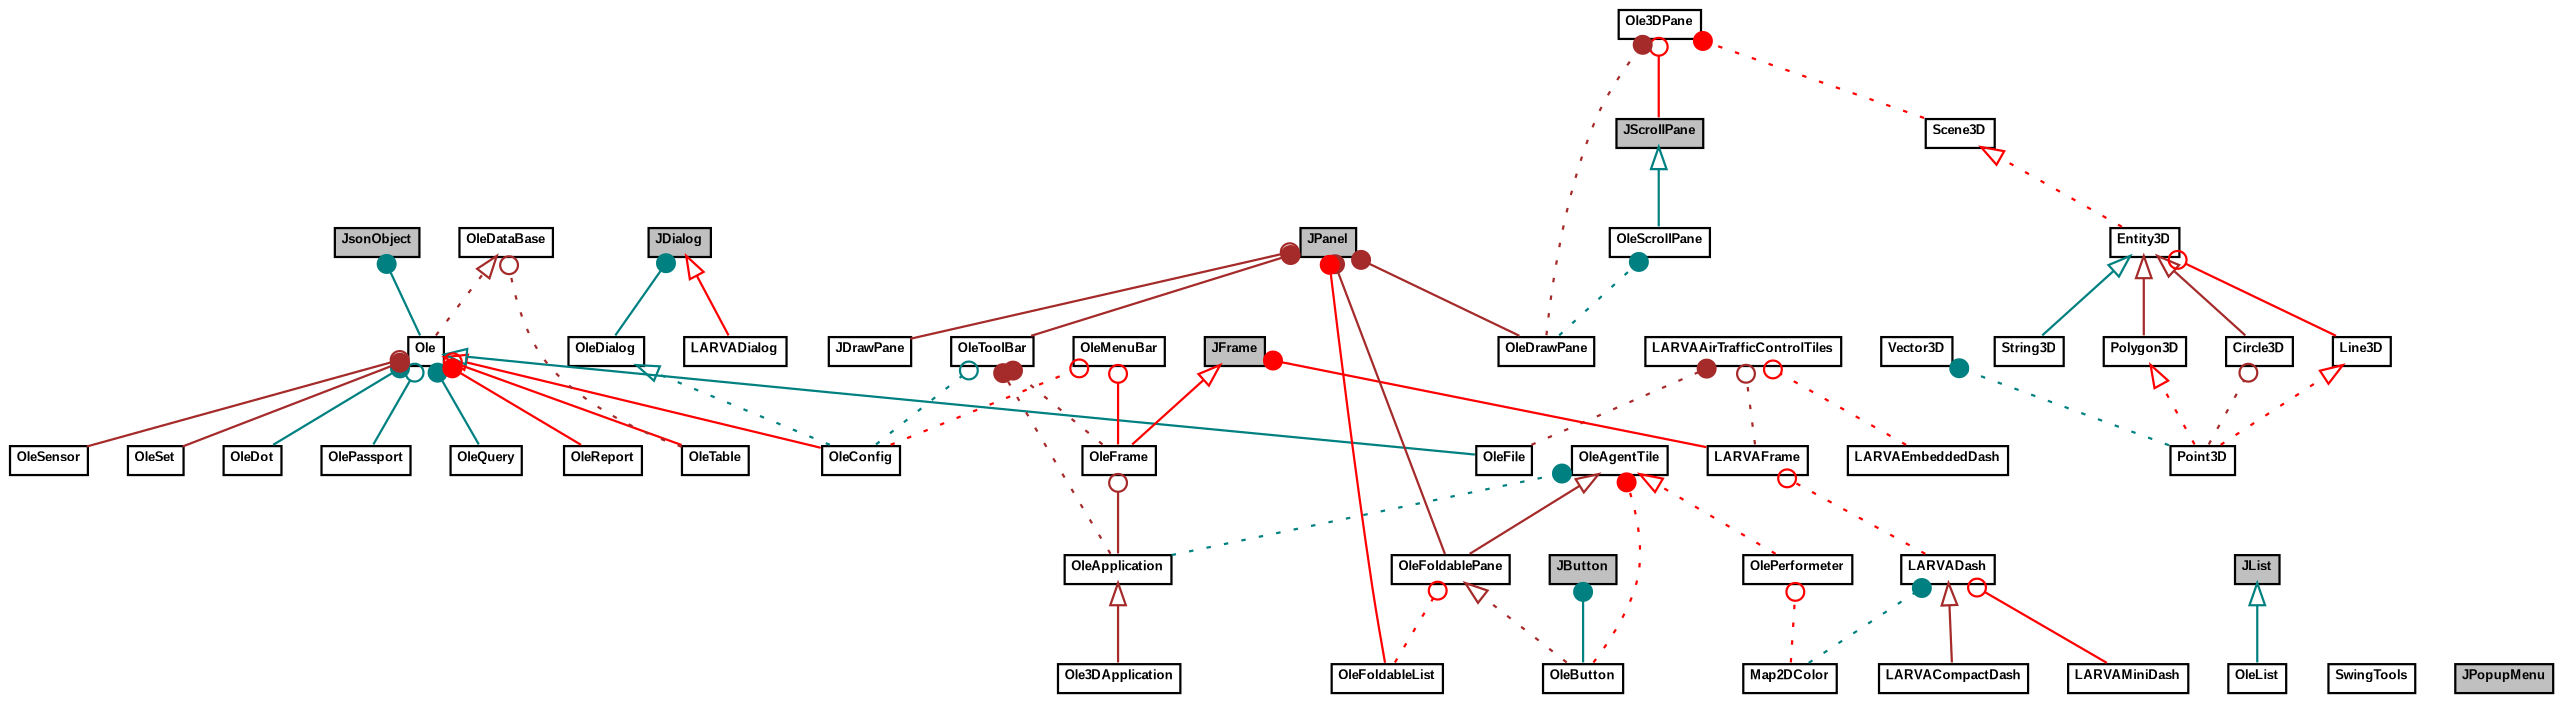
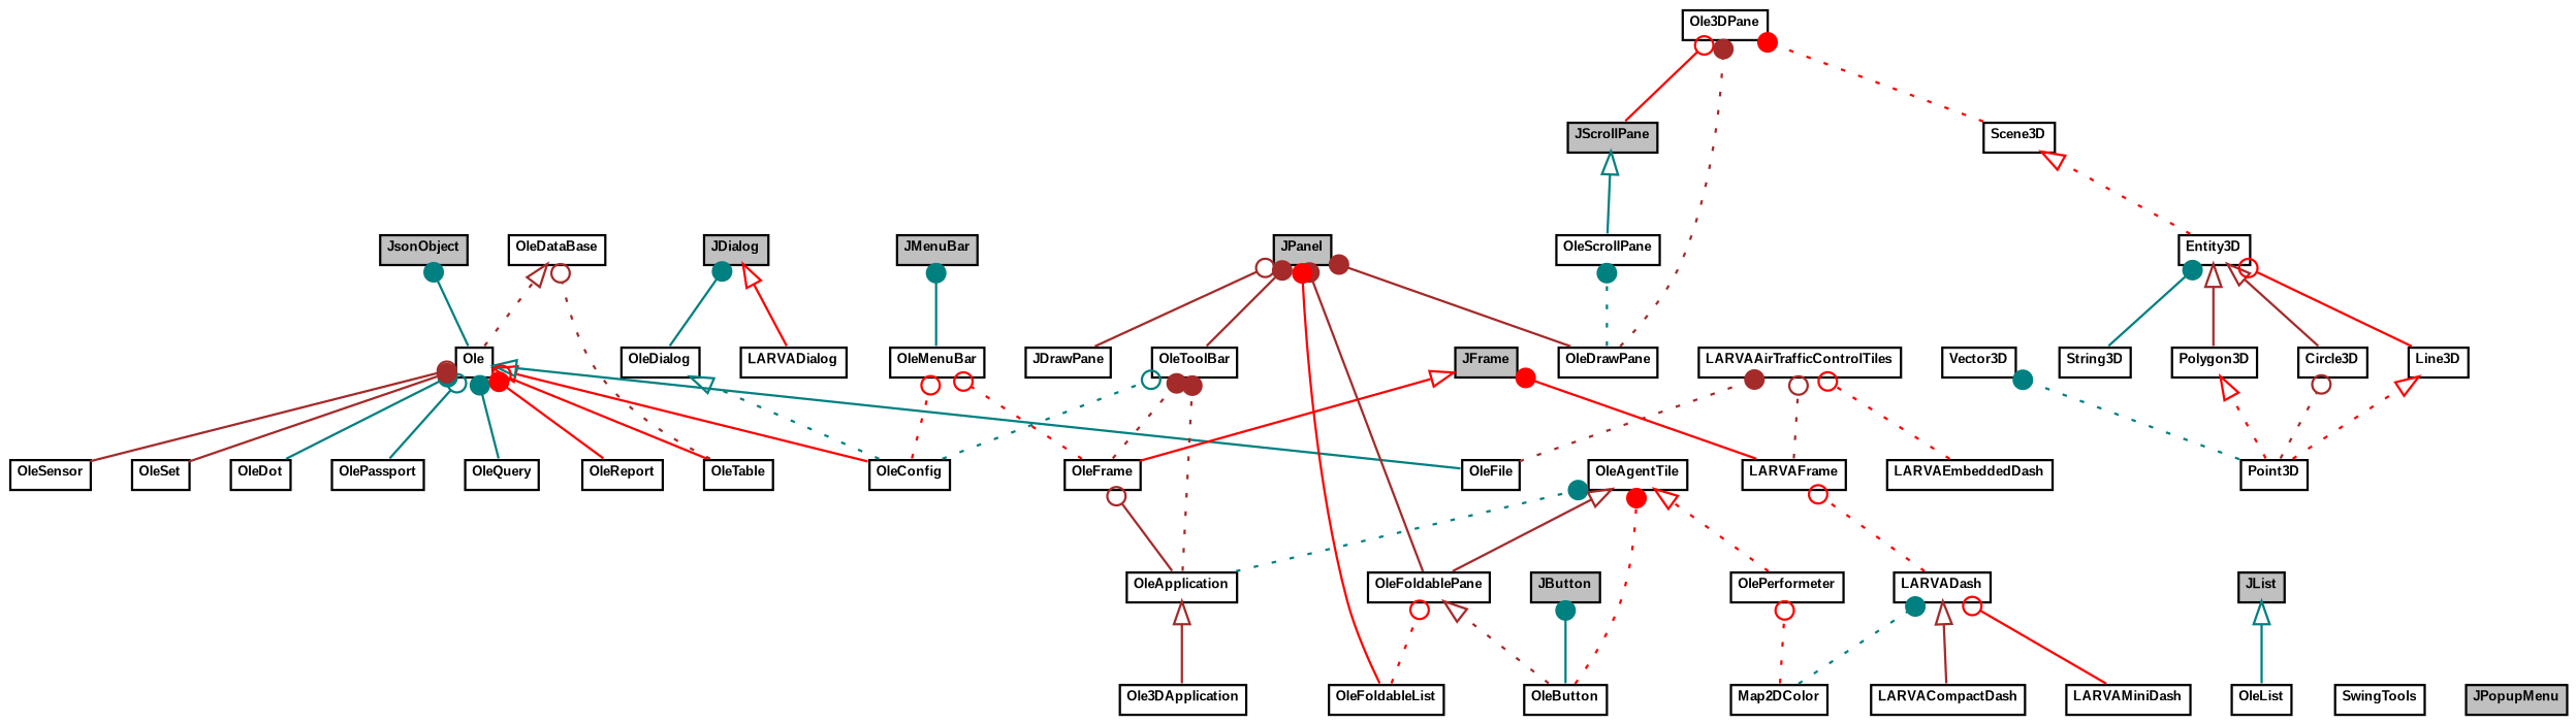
  digraph {
    rankdir=BT
    node [shape=plain]
    edge [arrowhead=dot color=red penwidth=1]
    n1 [label=<<table border="0" cellborder="1" cellspacing="0"><tr><td bgcolor="white"><FONT face="Arial" POINT-SIZE="6"><b>Ole</b></FONT></td></tr> </table>>]
    n2 [label=<<table border="0" cellborder="1" cellspacing="0"><tr><td bgcolor="white"><FONT face="Arial" POINT-SIZE="6"><b>OleDataBase</b></FONT></td></tr> </table>>]
    n3 [label=<<table border="0" cellborder="1" cellspacing="0"><tr><td bgcolor="gray"><FONT face="Arial" POINT-SIZE="6"><b>JsonObject</b></FONT></td></tr> </table>>]
    n4 [label=<<table border="0" cellborder="1" cellspacing="0"><tr><td bgcolor="white"><FONT face="Arial" POINT-SIZE="6"><b>OleConfig</b></FONT></td></tr> </table>>]
    n5 [label=<<table border="0" cellborder="1" cellspacing="0"><tr><td bgcolor="white"><FONT face="Arial" POINT-SIZE="6"><b>OleDialog</b></FONT></td></tr> </table>>]
    n6 [label=<<table border="0" cellborder="1" cellspacing="0"><tr><td bgcolor="white"><FONT face="Arial" POINT-SIZE="6"><b>OleMenuBar</b></FONT></td></tr> </table>>]
    n7 [label=<<table border="0" cellborder="1" cellspacing="0"><tr><td bgcolor="white"><FONT face="Arial" POINT-SIZE="6"><b>OleToolBar</b></FONT></td></tr> </table>>]
    n8 [label=<<table border="0" cellborder="1" cellspacing="0"><tr><td bgcolor="gray"><FONT face="Arial" POINT-SIZE="6"><b>JDialog</b></FONT></td></tr> </table>>]
+   n9 [label=<<table border="0" cellborder="1" cellspacing="0"><tr><td bgcolor="gray"><FONT face="Arial" POINT-SIZE="6"><b>JMenuBar</b></FONT></td></tr> </table>>]
    n10 [label=<<table border="0" cellborder="1" cellspacing="0"><tr><td bgcolor="gray"><FONT face="Arial" POINT-SIZE="6"><b>JPanel</b></FONT></td></tr> </table>>]
    n11 [label=<<table border="0" cellborder="1" cellspacing="0"><tr><td bgcolor="white"><FONT face="Arial" POINT-SIZE="6"><b>OleDot</b></FONT></td></tr> </table>>]
    n12 [label=<<table border="0" cellborder="1" cellspacing="0"><tr><td bgcolor="white"><FONT face="Arial" POINT-SIZE="6"><b>OleFile</b></FONT></td></tr> </table>>]
    n13 [label=<<table border="0" cellborder="1" cellspacing="0"><tr><td bgcolor="white"><FONT face="Arial" POINT-SIZE="6"><b>LARVAAirTrafficControlTiles</b></FONT></td></tr> </table>>]
    n14 [label=<<table border="0" cellborder="1" cellspacing="0"><tr><td bgcolor="white"><FONT face="Arial" POINT-SIZE="6"><b>OlePassport</b></FONT></td></tr> </table>>]
    n15 [label=<<table border="0" cellborder="1" cellspacing="0"><tr><td bgcolor="white"><FONT face="Arial" POINT-SIZE="6"><b>OleQuery</b></FONT></td></tr> </table>>]
    n16 [label=<<table border="0" cellborder="1" cellspacing="0"><tr><td bgcolor="white"><FONT face="Arial" POINT-SIZE="6"><b>OleReport</b></FONT></td></tr> </table>>]
    n17 [label=<<table border="0" cellborder="1" cellspacing="0"><tr><td bgcolor="white"><FONT face="Arial" POINT-SIZE="6"><b>OleSensor</b></FONT></td></tr> </table>>]
    n18 [label=<<table border="0" cellborder="1" cellspacing="0"><tr><td bgcolor="white"><FONT face="Arial" POINT-SIZE="6"><b>OleSet</b></FONT></td></tr> </table>>]
    n19 [label=<<table border="0" cellborder="1" cellspacing="0"><tr><td bgcolor="white"><FONT face="Arial" POINT-SIZE="6"><b>OleTable</b></FONT></td></tr> </table>>]
    n20 [label=<<table border="0" cellborder="1" cellspacing="0"><tr><td bgcolor="white"><FONT face="Arial" POINT-SIZE="6"><b>JDrawPane</b></FONT></td></tr> </table>>]
    n21 [label=<<table border="0" cellborder="1" cellspacing="0"><tr><td bgcolor="white"><FONT face="Arial" POINT-SIZE="6"><b>LARVACompactDash</b></FONT></td></tr> </table>>]
    n22 [label=<<table border="0" cellborder="1" cellspacing="0"><tr><td bgcolor="white"><FONT face="Arial" POINT-SIZE="6"><b>LARVADash</b></FONT></td></tr> </table>>]
    n23 [label=<<table border="0" cellborder="1" cellspacing="0"><tr><td bgcolor="white"><FONT face="Arial" POINT-SIZE="6"><b>LARVAFrame</b></FONT></td></tr> </table>>]
    n24 [label=<<table border="0" cellborder="1" cellspacing="0"><tr><td bgcolor="white"><FONT face="Arial" POINT-SIZE="6"><b>LARVADialog</b></FONT></td></tr> </table>>]
    n25 [label=<<table border="0" cellborder="1" cellspacing="0"><tr><td bgcolor="white"><FONT face="Arial" POINT-SIZE="6"><b>LARVAEmbeddedDash</b></FONT></td></tr> </table>>]
    n26 [label=<<table border="0" cellborder="1" cellspacing="0"><tr><td bgcolor="gray"><FONT face="Arial" POINT-SIZE="6"><b>JFrame</b></FONT></td></tr> </table>>]
    n27 [label=<<table border="0" cellborder="1" cellspacing="0"><tr><td bgcolor="white"><FONT face="Arial" POINT-SIZE="6"><b>LARVAMiniDash</b></FONT></td></tr> </table>>]
    n28 [label=<<table border="0" cellborder="1" cellspacing="0"><tr><td bgcolor="white"><FONT face="Arial" POINT-SIZE="6"><b>Ole3DApplication</b></FONT></td></tr> </table>>]
    n29 [label=<<table border="0" cellborder="1" cellspacing="0"><tr><td bgcolor="white"><FONT face="Arial" POINT-SIZE="6"><b>OleApplication</b></FONT></td></tr> </table>>]
    n30 [label=<<table border="0" cellborder="1" cellspacing="0"><tr><td bgcolor="white"><FONT face="Arial" POINT-SIZE="6"><b>OleAgentTile</b></FONT></td></tr> </table>>]
    n31 [label=<<table border="0" cellborder="1" cellspacing="0"><tr><td bgcolor="white"><FONT face="Arial" POINT-SIZE="6"><b>OleFrame</b></FONT></td></tr> </table>>]
    n32 [label=<<table border="0" cellborder="1" cellspacing="0"><tr><td bgcolor="white"><FONT face="Arial" POINT-SIZE="6"><b>Ole3DPane</b></FONT></td></tr> </table>>]
    n33 [label=<<table border="0" cellborder="1" cellspacing="0"><tr><td bgcolor="gray"><FONT face="Arial" POINT-SIZE="6"><b>JScrollPane</b></FONT></td></tr> </table>>]
    n34 [label=<<table border="0" cellborder="1" cellspacing="0"><tr><td bgcolor="white"><FONT face="Arial" POINT-SIZE="6"><b>OleFoldablePane</b></FONT></td></tr> </table>>]
    n35 [label=<<table border="0" cellborder="1" cellspacing="0"><tr><td bgcolor="white"><FONT face="Arial" POINT-SIZE="6"><b>OleButton</b></FONT></td></tr> </table>>]
    n36 [label=<<table border="0" cellborder="1" cellspacing="0"><tr><td bgcolor="gray"><FONT face="Arial" POINT-SIZE="6"><b>JButton</b></FONT></td></tr> </table>>]
    n37 [label=<<table border="0" cellborder="1" cellspacing="0"><tr><td bgcolor="white"><FONT face="Arial" POINT-SIZE="6"><b>OleDrawPane</b></FONT></td></tr> </table>>]
    n38 [label=<<table border="0" cellborder="1" cellspacing="0"><tr><td bgcolor="white"><FONT face="Arial" POINT-SIZE="6"><b>OleScrollPane</b></FONT></td></tr> </table>>]
    n39 [label=<<table border="0" cellborder="1" cellspacing="0"><tr><td bgcolor="white"><FONT face="Arial" POINT-SIZE="6"><b>OleFoldableList</b></FONT></td></tr> </table>>]
    n40 [label=<<table border="0" cellborder="1" cellspacing="0"><tr><td bgcolor="white"><FONT face="Arial" POINT-SIZE="6"><b>OleList</b></FONT></td></tr> </table>>]
    n41 [label=<<table border="0" cellborder="1" cellspacing="0"><tr><td bgcolor="gray"><FONT face="Arial" POINT-SIZE="6"><b>JList</b></FONT></td></tr> </table>>]
    n42 [label=<<table border="0" cellborder="1" cellspacing="0"><tr><td bgcolor="white"><FONT face="Arial" POINT-SIZE="6"><b>OlePerformeter</b></FONT></td></tr> </table>>]
    n43 [label=<<table border="0" cellborder="1" cellspacing="0"><tr><td bgcolor="white"><FONT face="Arial" POINT-SIZE="6"><b>SwingTools</b></FONT></td></tr> </table>>]
    n44 [label=<<table border="0" cellborder="1" cellspacing="0"><tr><td bgcolor="white"><FONT face="Arial" POINT-SIZE="6"><b>Circle3D</b></FONT></td></tr> </table>>]
    n45 [label=<<table border="0" cellborder="1" cellspacing="0"><tr><td bgcolor="white"><FONT face="Arial" POINT-SIZE="6"><b>Entity3D</b></FONT></td></tr> </table>>]
    n46 [label=<<table border="0" cellborder="1" cellspacing="0"><tr><td bgcolor="white"><FONT face="Arial" POINT-SIZE="6"><b>Scene3D</b></FONT></td></tr> </table>>]
    n47 [label=<<table border="0" cellborder="1" cellspacing="0"><tr><td bgcolor="white"><FONT face="Arial" POINT-SIZE="6"><b>Line3D</b></FONT></td></tr> </table>>]
    n48 [label=<<table border="0" cellborder="1" cellspacing="0"><tr><td bgcolor="white"><FONT face="Arial" POINT-SIZE="6"><b>Point3D</b></FONT></td></tr> </table>>]
    n49 [label=<<table border="0" cellborder="1" cellspacing="0"><tr><td bgcolor="white"><FONT face="Arial" POINT-SIZE="6"><b>Polygon3D</b></FONT></td></tr> </table>>]
    n50 [label=<<table border="0" cellborder="1" cellspacing="0"><tr><td bgcolor="white"><FONT face="Arial" POINT-SIZE="6"><b>Vector3D</b></FONT></td></tr> </table>>]
    n51 [label=<<table border="0" cellborder="1" cellspacing="0"><tr><td bgcolor="white"><FONT face="Arial" POINT-SIZE="6"><b>String3D</b></FONT></td></tr> </table>>]
    n52 [label=<<table border="0" cellborder="1" cellspacing="0"><tr><td bgcolor="white"><FONT face="Arial" POINT-SIZE="6"><b>Map2DColor</b></FONT></td></tr> </table>>]
    n53 [label=<<table border="0" cellborder="1" cellspacing="0"><tr><td bgcolor="gray"><FONT face="Arial" POINT-SIZE="6"><b>JPopupMenu</b></FONT></td></tr> </table>>]
    n1 -> n2 [arrowhead=onormal color=brown style=dotted]
    n1 -> n3 [color=teal]
    n4 -> n1 [arrowhead=onormal]
    n4 -> n5 [arrowhead=onormal color=teal style=dotted]
    n4 -> n6 [arrowhead=odot style=dotted]
    n4 -> n7 [arrowhead=odot color=teal style=dotted]
    n5 -> n8 [color=teal]
+   n6 -> n9 [color=teal]
    n7 -> n10 [color=brown]
    n11 -> n1 [color=teal]
    n12 -> n1 [arrowhead=onormal color=teal]
    n12 -> n13 [color=brown style=dotted]
    n14 -> n1 [arrowhead=odot color=teal]
    n15 -> n1 [color=teal]
    n16 -> n1
    n17 -> n1 [arrowhead=odot color=brown]
    n18 -> n1 [color=brown]
    n19 -> n1 [arrowhead=odot]
    n19 -> n2 [arrowhead=odot color=brown style=dotted]
    n20 -> n10 [arrowhead=odot color=brown]
    n21 -> n22 [arrowhead=onormal color=brown]
    n22 -> n23 [arrowhead=odot style=dotted]
    n23 -> n13 [arrowhead=odot color=brown style=dotted]
    n23 -> n26
    n24 -> n8 [arrowhead=onormal]
    n25 -> n13 [arrowhead=odot style=dotted]
    n27 -> n22 [arrowhead=odot]
    n28 -> n29 [arrowhead=onormal color=brown]
    n29 -> n7 [color=brown style=dotted]
    n29 -> n30 [color=teal style=dotted]
    n29 -> n31 [arrowhead=odot color=brown]
-   n31 -> n6 [arrowhead=odot style=solid]
+   n31 -> n6 [arrowhead=odot style=dotted]
    n31 -> n7 [color=brown style=dotted]
    n31 -> n26 [arrowhead=onormal]
    n33 -> n32 [arrowhead=odot]
    n34 -> n10 [color=brown]
    n34 -> n30 [arrowhead=onormal color=brown]
    n35 -> n30 [style=dotted]
    n35 -> n34 [arrowhead=onormal color=brown style=dotted]
    n35 -> n36 [color=teal]
    n37 -> n10 [color=brown]
    n37 -> n32 [color=brown style=dotted]
    n37 -> n38 [color=teal style=dotted]
    n38 -> n33 [arrowhead=onormal color=teal]
    n39 -> n10
    n39 -> n34 [arrowhead=odot style=dotted]
    n40 -> n41 [arrowhead=onormal color=teal]
    n42 -> n30 [arrowhead=onormal style=dotted]
    n44 -> n45 [arrowhead=onormal color=brown]
    n45 -> n46 [arrowhead=onormal style=dotted]
    n46 -> n32 [style=dotted]
    n47 -> n45 [arrowhead=odot]
    n48 -> n44 [arrowhead=odot color=brown style=dotted]
    n48 -> n47 [arrowhead=onormal style=dotted]
    n48 -> n49 [arrowhead=onormal style=dotted]
    n48 -> n50 [color=teal style=dotted]
    n49 -> n45 [arrowhead=onormal color=brown]
-   n51 -> n45 [arrowhead=onormal color=teal]
+   n51 -> n45 [color=teal]
    n52 -> n22 [color=teal style=dotted]
    n52 -> n42 [arrowhead=odot style=dotted]
  }
